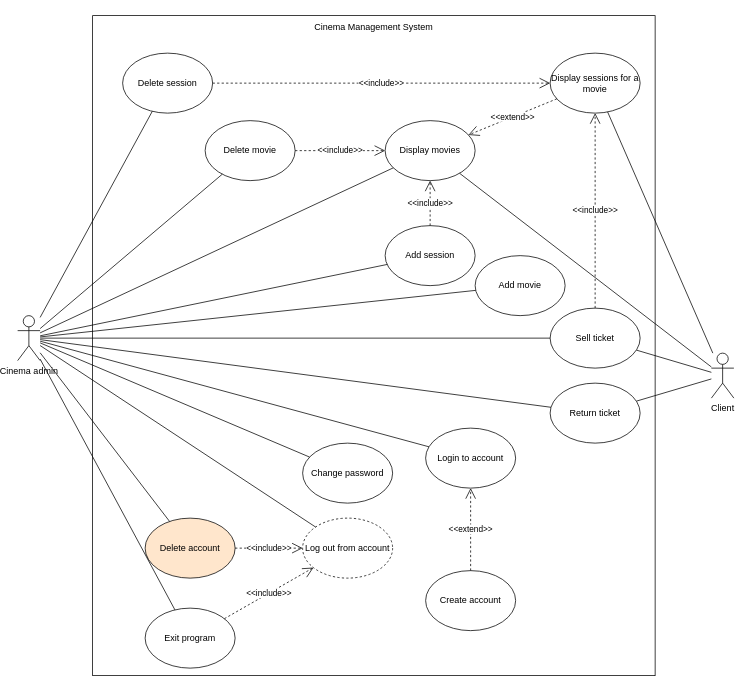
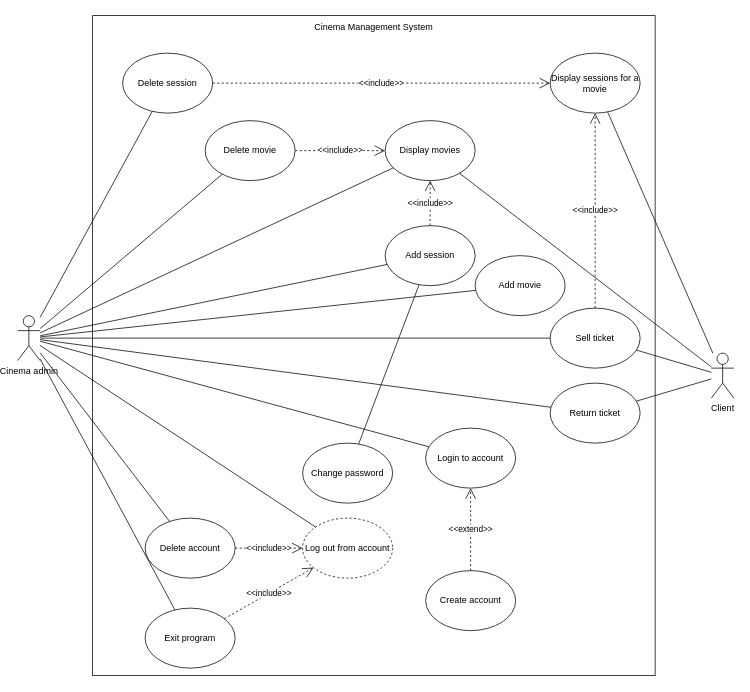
  <mxCell id="0" />
  <mxCell id="1" parent="0" />
  <mxCell id="2" value="&lt;h1 style=&quot;text-align: justify;&quot;&gt;&lt;br&gt;&lt;/h1&gt;" style="rounded=0;whiteSpace=wrap;html=1;align=left;" vertex="1" parent="1"><mxGeometry x="120" y="20" width="750" height="880" as="geometry" /></mxCell>
  <mxCell id="3" value="Cinema admin" style="shape=umlActor;verticalLabelPosition=bottom;verticalAlign=top;html=1;outlineConnect=0;" vertex="1" parent="1"><mxGeometry x="20" y="420" width="30" height="60" as="geometry" /></mxCell>
  <mxCell id="4" value="Display movies" style="ellipse;whiteSpace=wrap;html=1;" vertex="1" parent="1"><mxGeometry x="510" y="160" width="120" height="80" as="geometry" /></mxCell>
  <mxCell id="5" value="Display sessions for a movie" style="ellipse;whiteSpace=wrap;html=1;" vertex="1" parent="1"><mxGeometry x="730" y="70" width="120" height="80" as="geometry" /></mxCell>
  <mxCell id="6" value="Sell ticket" style="ellipse;whiteSpace=wrap;html=1;" vertex="1" parent="1"><mxGeometry x="730" y="410" width="120" height="80" as="geometry" /></mxCell>
  <mxCell id="7" value="Return ticket" style="ellipse;whiteSpace=wrap;html=1;" vertex="1" parent="1"><mxGeometry x="730" y="510" width="120" height="80" as="geometry" /></mxCell>
  <mxCell id="8" value="Add movie" style="ellipse;whiteSpace=wrap;html=1;" vertex="1" parent="1"><mxGeometry x="630" y="340" width="120" height="80" as="geometry" /></mxCell>
  <mxCell id="9" value="Add session" style="ellipse;whiteSpace=wrap;html=1;" vertex="1" parent="1"><mxGeometry x="510" y="300" width="120" height="80" as="geometry" /></mxCell>
  <mxCell id="10" value="Delete movie" style="ellipse;whiteSpace=wrap;html=1;" vertex="1" parent="1"><mxGeometry x="270" y="160" width="120" height="80" as="geometry" /></mxCell>
  <mxCell id="11" value="Delete session" style="ellipse;whiteSpace=wrap;html=1;" vertex="1" parent="1"><mxGeometry x="160" y="70" width="120" height="80" as="geometry" /></mxCell>
  <mxCell id="12" value="Change password" style="ellipse;whiteSpace=wrap;html=1;" vertex="1" parent="1"><mxGeometry x="400" y="590" width="120" height="80" as="geometry" /></mxCell>
- <mxCell id="13" value="Delete account" style="ellipse;whiteSpace=wrap;html=1;fillColor=#ffe6cc;" vertex="1" parent="1"><mxGeometry x="190" y="690" width="120" height="80" as="geometry" /></mxCell>
+ <mxCell id="13" value="Delete account" style="ellipse;whiteSpace=wrap;html=1;" vertex="1" parent="1"><mxGeometry x="190" y="690" width="120" height="80" as="geometry" /></mxCell>
  <mxCell id="14" value="Log out from account" style="ellipse;whiteSpace=wrap;html=1;dashed=1;" vertex="1" parent="1"><mxGeometry x="400" y="690" width="120" height="80" as="geometry" /></mxCell>
  <mxCell id="15" value="Exit program" style="ellipse;whiteSpace=wrap;html=1;" vertex="1" parent="1"><mxGeometry x="190" y="810" width="120" height="80" as="geometry" /></mxCell>
  <mxCell id="16" value="Login to account" style="ellipse;whiteSpace=wrap;html=1;" vertex="1" parent="1"><mxGeometry x="564" y="570" width="120" height="80" as="geometry" /></mxCell>
  <mxCell id="17" value="Create account" style="ellipse;whiteSpace=wrap;html=1;" vertex="1" parent="1"><mxGeometry x="564" y="760" width="120" height="80" as="geometry" /></mxCell>
- <mxCell id="18" value="&amp;lt;&amp;lt;extend&amp;gt;&amp;gt;" style="endArrow=open;endSize=12;dashed=1;html=1;rounded=0;" edge="1" parent="1" source="5" target="4"><mxGeometry width="160" relative="1" as="geometry"><mxPoint x="440" y="440" as="sourcePoint" /><mxPoint x="600" y="440" as="targetPoint" /></mxGeometry></mxCell>
  <mxCell id="19" value="" style="endArrow=none;html=1;rounded=0;" edge="1" parent="1" source="3" target="4"><mxGeometry width="50" height="50" relative="1" as="geometry"><mxPoint x="500" y="470" as="sourcePoint" /><mxPoint x="550" y="420" as="targetPoint" /></mxGeometry></mxCell>
  <mxCell id="20" value="" style="endArrow=none;html=1;rounded=0;" edge="1" parent="1" source="3" target="6"><mxGeometry width="50" height="50" relative="1" as="geometry"><mxPoint x="500" y="470" as="sourcePoint" /><mxPoint x="550" y="420" as="targetPoint" /></mxGeometry></mxCell>
  <mxCell id="21" value="&amp;lt;&amp;lt;include&amp;gt;&amp;gt;" style="endArrow=open;endSize=12;dashed=1;html=1;rounded=0;" edge="1" parent="1" source="6" target="5"><mxGeometry width="160" relative="1" as="geometry"><mxPoint x="440" y="440" as="sourcePoint" /><mxPoint x="600" y="440" as="targetPoint" /></mxGeometry></mxCell>
  <mxCell id="22" value="" style="endArrow=none;html=1;rounded=0;" edge="1" parent="1" source="7" target="3"><mxGeometry width="50" height="50" relative="1" as="geometry"><mxPoint x="280" y="480" as="sourcePoint" /><mxPoint x="330" y="430" as="targetPoint" /></mxGeometry></mxCell>
  <mxCell id="23" value="" style="endArrow=none;html=1;rounded=0;" edge="1" parent="1" source="15" target="3"><mxGeometry width="50" height="50" relative="1" as="geometry"><mxPoint x="230" y="640" as="sourcePoint" /><mxPoint x="280" y="590" as="targetPoint" /></mxGeometry></mxCell>
  <mxCell id="24" value="" style="endArrow=none;html=1;rounded=0;" edge="1" parent="1" source="14" target="3"><mxGeometry width="50" height="50" relative="1" as="geometry"><mxPoint x="480" y="600" as="sourcePoint" /><mxPoint x="530" y="550" as="targetPoint" /></mxGeometry></mxCell>
- <mxCell id="25" value="" style="endArrow=none;html=1;rounded=0;" edge="1" parent="1" source="12" target="3"><mxGeometry width="50" height="50" relative="1" as="geometry"><mxPoint x="480" y="620" as="sourcePoint" /><mxPoint x="530" y="570" as="targetPoint" /></mxGeometry></mxCell>
+ <mxCell id="25" value="" style="endArrow=none;html=1;rounded=0;" edge="1" parent="1" source="12" target="9"><mxGeometry width="50" height="50" relative="1" as="geometry"><mxPoint x="480" y="620" as="sourcePoint" /><mxPoint x="530" y="570" as="targetPoint" /></mxGeometry></mxCell>
  <mxCell id="26" value="" style="endArrow=none;html=1;rounded=0;" edge="1" parent="1" source="10" target="3"><mxGeometry width="50" height="50" relative="1" as="geometry"><mxPoint x="480" y="620" as="sourcePoint" /><mxPoint x="530" y="570" as="targetPoint" /></mxGeometry></mxCell>
  <mxCell id="27" value="&amp;lt;&amp;lt;include&amp;gt;&amp;gt;" style="endArrow=open;endSize=12;dashed=1;html=1;rounded=0;" edge="1" parent="1" source="10" target="4"><mxGeometry width="160" relative="1" as="geometry"><mxPoint x="505" y="408" as="sourcePoint" /><mxPoint x="599" y="322" as="targetPoint" /></mxGeometry></mxCell>
  <mxCell id="28" value="" style="endArrow=none;html=1;rounded=0;" edge="1" parent="1" source="3" target="8"><mxGeometry width="50" height="50" relative="1" as="geometry"><mxPoint x="480" y="600" as="sourcePoint" /><mxPoint x="530" y="550" as="targetPoint" /></mxGeometry></mxCell>
  <mxCell id="29" value="" style="endArrow=none;html=1;rounded=0;" edge="1" parent="1" source="3" target="9"><mxGeometry width="50" height="50" relative="1" as="geometry"><mxPoint x="480" y="600" as="sourcePoint" /><mxPoint x="530" y="550" as="targetPoint" /></mxGeometry></mxCell>
  <mxCell id="30" value="&amp;lt;&amp;lt;include&amp;gt;&amp;gt;" style="endArrow=open;endSize=12;dashed=1;html=1;rounded=0;" edge="1" parent="1" source="9" target="4"><mxGeometry width="160" relative="1" as="geometry"><mxPoint x="435" y="540" as="sourcePoint" /><mxPoint x="415" y="390" as="targetPoint" /></mxGeometry></mxCell>
  <mxCell id="31" value="" style="endArrow=none;html=1;rounded=0;" edge="1" parent="1" source="3" target="11"><mxGeometry width="50" height="50" relative="1" as="geometry"><mxPoint x="480" y="620" as="sourcePoint" /><mxPoint x="530" y="570" as="targetPoint" /></mxGeometry></mxCell>
  <mxCell id="32" value="&amp;lt;&amp;lt;include&amp;gt;&amp;gt;" style="endArrow=open;endSize=12;dashed=1;html=1;rounded=0;" edge="1" parent="1" source="11" target="5"><mxGeometry width="160" relative="1" as="geometry"><mxPoint x="702" y="496" as="sourcePoint" /><mxPoint x="458" y="374" as="targetPoint" /></mxGeometry></mxCell>
  <mxCell id="33" value="" style="endArrow=none;html=1;rounded=0;" edge="1" parent="1" source="13" target="3"><mxGeometry width="50" height="50" relative="1" as="geometry"><mxPoint x="480" y="520" as="sourcePoint" /><mxPoint x="530" y="470" as="targetPoint" /></mxGeometry></mxCell>
  <mxCell id="34" value="&amp;lt;&amp;lt;include&amp;gt;&amp;gt;" style="endArrow=open;endSize=12;dashed=1;html=1;rounded=0;" edge="1" parent="1" source="13" target="14"><mxGeometry width="160" relative="1" as="geometry"><mxPoint x="612" y="1092" as="sourcePoint" /><mxPoint x="368" y="970" as="targetPoint" /></mxGeometry></mxCell>
  <mxCell id="35" value="&amp;lt;&amp;lt;include&amp;gt;&amp;gt;" style="endArrow=open;endSize=12;dashed=1;html=1;rounded=0;" edge="1" parent="1" source="15" target="14"><mxGeometry width="160" relative="1" as="geometry"><mxPoint x="452" y="866" as="sourcePoint" /><mxPoint x="418" y="849" as="targetPoint" /></mxGeometry></mxCell>
  <mxCell id="36" value="" style="endArrow=none;html=1;rounded=0;" edge="1" parent="1" source="3" target="16"><mxGeometry width="50" height="50" relative="1" as="geometry"><mxPoint x="580" y="680" as="sourcePoint" /><mxPoint x="630" y="630" as="targetPoint" /></mxGeometry></mxCell>
  <mxCell id="37" value="&amp;lt;&amp;lt;extend&amp;gt;&amp;gt;" style="endArrow=open;endSize=12;dashed=1;html=1;rounded=0;" edge="1" parent="1" source="17" target="16"><mxGeometry width="160" relative="1" as="geometry"><mxPoint x="684" y="890" as="sourcePoint" /><mxPoint x="600" y="820" as="targetPoint" /></mxGeometry></mxCell>
  <mxCell id="38" value="Cinema Management System" style="text;html=1;strokeColor=none;fillColor=none;align=center;verticalAlign=middle;whiteSpace=wrap;rounded=0;" vertex="1" parent="1"><mxGeometry x="390" y="20" width="210" height="30" as="geometry" /></mxCell>
  <mxCell id="39" value="Client" style="shape=umlActor;verticalLabelPosition=bottom;verticalAlign=top;html=1;outlineConnect=0;" vertex="1" parent="1"><mxGeometry x="945" y="470" width="30" height="60" as="geometry" /></mxCell>
  <mxCell id="40" value="" style="endArrow=none;html=1;rounded=0;" edge="1" parent="1" source="6" target="39"><mxGeometry width="50" height="50" relative="1" as="geometry"><mxPoint x="840" y="420" as="sourcePoint" /><mxPoint x="890" y="370" as="targetPoint" /></mxGeometry></mxCell>
  <mxCell id="41" value="" style="endArrow=none;html=1;rounded=0;" edge="1" parent="1" source="7" target="39"><mxGeometry width="50" height="50" relative="1" as="geometry"><mxPoint x="890" y="560" as="sourcePoint" /><mxPoint x="940" y="510" as="targetPoint" /></mxGeometry></mxCell>
  <mxCell id="42" value="" style="endArrow=none;html=1;rounded=0;" edge="1" parent="1" source="5" target="39"><mxGeometry width="50" height="50" relative="1" as="geometry"><mxPoint x="910" y="240" as="sourcePoint" /><mxPoint x="960" y="190" as="targetPoint" /></mxGeometry></mxCell>
  <mxCell id="43" value="" style="endArrow=none;html=1;rounded=0;" edge="1" parent="1" source="39" target="4"><mxGeometry width="50" height="50" relative="1" as="geometry"><mxPoint x="620" y="300" as="sourcePoint" /><mxPoint x="670" y="250" as="targetPoint" /></mxGeometry></mxCell>
